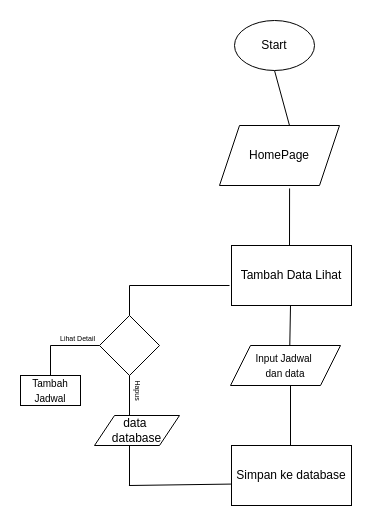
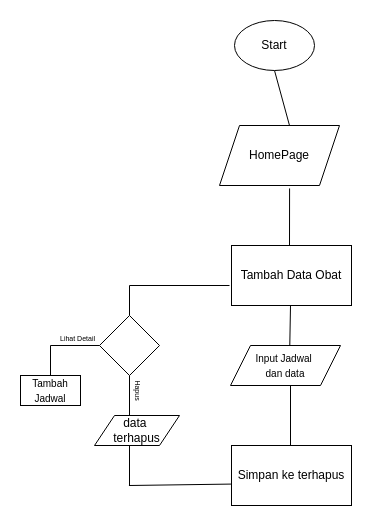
  <mxCell id="0" />
  <mxCell id="1" parent="0" />
  <mxCell id="2" value="" style="endArrow=none;html=1;rounded=0;entryX=0.5;entryY=1;entryDx=0;entryDy=0;" edge="1" parent="1" target="3"><mxGeometry width="50" height="50" relative="1" as="geometry"><mxPoint x="289" y="125" as="sourcePoint" /><mxPoint x="274.5" y="75" as="targetPoint" /></mxGeometry></mxCell>
  <mxCell id="3" value="Start" style="ellipse;whiteSpace=wrap;html=1;" vertex="1" parent="1"><mxGeometry x="234" y="20" width="80" height="50" as="geometry" /></mxCell>
  <mxCell id="4" value="HomePage" style="shape=parallelogram;perimeter=parallelogramPerimeter;whiteSpace=wrap;html=1;fixedSize=1;" vertex="1" parent="1"><mxGeometry x="219" y="125" width="120" height="60" as="geometry" /></mxCell>
- <mxCell id="5" value="Tambah Data Lihat" style="rounded=0;whiteSpace=wrap;html=1;" vertex="1" parent="1"><mxGeometry x="231" y="245" width="120" height="60" as="geometry" /></mxCell>
+ <mxCell id="5" value="Tambah Data Obat" style="rounded=0;whiteSpace=wrap;html=1;" vertex="1" parent="1"><mxGeometry x="231" y="245" width="120" height="60" as="geometry" /></mxCell>
  <mxCell id="6" value="&lt;font style=&quot;font-size: 10px;&quot;&gt;Input Jadwal&amp;nbsp;&lt;/font&gt;&lt;div&gt;&lt;font style=&quot;font-size: 10px;&quot;&gt;dan data&lt;/font&gt;&lt;/div&gt;" style="shape=parallelogram;perimeter=parallelogramPerimeter;whiteSpace=wrap;html=1;fixedSize=1;" vertex="1" parent="1"><mxGeometry x="230" y="345" width="110" height="40" as="geometry" /></mxCell>
  <mxCell id="7" value="" style="endArrow=none;html=1;rounded=0;exitX=0.539;exitY=0;exitDx=0;exitDy=0;entryX=0.5;entryY=1;entryDx=0;entryDy=0;exitPerimeter=0;" edge="1" parent="1" source="6"><mxGeometry width="50" height="50" relative="1" as="geometry"><mxPoint x="287.5" y="345" as="sourcePoint" /><mxPoint x="290" y="305" as="targetPoint" /></mxGeometry></mxCell>
- <mxCell id="8" value="Simpan ke database" style="rounded=0;whiteSpace=wrap;html=1;" vertex="1" parent="1"><mxGeometry x="231" y="445" width="120" height="60" as="geometry" /></mxCell>
+ <mxCell id="8" value="Simpan ke terhapus" style="rounded=0;whiteSpace=wrap;html=1;" vertex="1" parent="1"><mxGeometry x="231" y="445" width="120" height="60" as="geometry" /></mxCell>
  <mxCell id="9" value="" style="endArrow=none;html=1;rounded=0;exitX=0.5;exitY=0;exitDx=0;exitDy=0;" edge="1" parent="1"><mxGeometry width="50" height="50" relative="1" as="geometry"><mxPoint x="290" y="445" as="sourcePoint" /><mxPoint x="290" y="385" as="targetPoint" /></mxGeometry></mxCell>
  <mxCell id="10" value="" style="endArrow=none;html=1;rounded=0;entryX=0.584;entryY=1.049;entryDx=0;entryDy=0;entryPerimeter=0;exitX=0.5;exitY=0;exitDx=0;exitDy=0;" edge="1" parent="1" target="4"><mxGeometry width="50" height="50" relative="1" as="geometry"><mxPoint x="289" y="245" as="sourcePoint" /><mxPoint x="89" y="245" as="targetPoint" /></mxGeometry></mxCell>
  <mxCell id="11" value="" style="endArrow=none;html=1;rounded=0;" edge="1" parent="1"><mxGeometry width="50" height="50" relative="1" as="geometry"><mxPoint x="129" y="285" as="sourcePoint" /><mxPoint x="229" y="285" as="targetPoint" /></mxGeometry></mxCell>
  <mxCell id="12" value="" style="rhombus;whiteSpace=wrap;html=1;" vertex="1" parent="1"><mxGeometry x="99" y="315" width="60" height="60" as="geometry" /></mxCell>
  <mxCell id="13" value="" style="endArrow=none;html=1;rounded=0;exitX=0.5;exitY=0;exitDx=0;exitDy=0;" edge="1" parent="1" source="12"><mxGeometry width="50" height="50" relative="1" as="geometry"><mxPoint x="319" y="375" as="sourcePoint" /><mxPoint x="129" y="285" as="targetPoint" /></mxGeometry></mxCell>
  <mxCell id="14" value="" style="endArrow=none;html=1;rounded=0;entryX=0;entryY=0.5;entryDx=0;entryDy=0;" edge="1" parent="1" target="12"><mxGeometry width="50" height="50" relative="1" as="geometry"><mxPoint x="50" y="345" as="sourcePoint" /><mxPoint x="370" y="325" as="targetPoint" /></mxGeometry></mxCell>
  <mxCell id="15" value="" style="endArrow=none;html=1;rounded=0;" edge="1" parent="1"><mxGeometry width="50" height="50" relative="1" as="geometry"><mxPoint x="129" y="415" as="sourcePoint" /><mxPoint x="129" y="375" as="targetPoint" /></mxGeometry></mxCell>
  <mxCell id="16" value="&lt;span style=&quot;font-size: 7px;&quot;&gt;Hapus&lt;/span&gt;" style="text;html=1;align=center;verticalAlign=middle;resizable=0;points=[];autosize=1;strokeColor=none;fillColor=none;rotation=90;" vertex="1" parent="1"><mxGeometry x="119" y="375" width="40" height="30" as="geometry" /></mxCell>
  <mxCell id="17" value="&lt;span style=&quot;font-size: 7px;&quot;&gt;Lihat Detail&lt;/span&gt;" style="text;html=1;align=center;verticalAlign=middle;resizable=0;points=[];autosize=1;strokeColor=none;fillColor=none;rotation=0;" vertex="1" parent="1"><mxGeometry x="47" y="322" width="60" height="30" as="geometry" /></mxCell>
  <mxCell id="18" value="" style="endArrow=none;html=1;rounded=0;" edge="1" parent="1"><mxGeometry width="50" height="50" relative="1" as="geometry"><mxPoint x="50" y="375" as="sourcePoint" /><mxPoint x="50" y="345" as="targetPoint" /></mxGeometry></mxCell>
  <mxCell id="19" value="&lt;font style=&quot;font-size: 10px;&quot;&gt;Tambah Jadwal&lt;/font&gt;" style="rounded=0;whiteSpace=wrap;html=1;" vertex="1" parent="1"><mxGeometry x="20" y="375" width="60" height="30" as="geometry" /></mxCell>
  <mxCell id="20" value="" style="endArrow=none;html=1;rounded=0;entryX=0.5;entryY=1;entryDx=0;entryDy=0;" edge="1" parent="1"><mxGeometry width="50" height="50" relative="1" as="geometry"><mxPoint x="129" y="485" as="sourcePoint" /><mxPoint x="129" y="445" as="targetPoint" /></mxGeometry></mxCell>
  <mxCell id="21" value="" style="endArrow=none;html=1;rounded=0;entryX=0.004;entryY=0.643;entryDx=0;entryDy=0;entryPerimeter=0;" edge="1" parent="1"><mxGeometry width="50" height="50" relative="1" as="geometry"><mxPoint x="128.44" y="485" as="sourcePoint" /><mxPoint x="230.48" y="483.58" as="targetPoint" /></mxGeometry></mxCell>
- <mxCell id="22" value="data&amp;nbsp;&lt;div&gt;database&lt;/div&gt;" style="shape=parallelogram;perimeter=parallelogramPerimeter;whiteSpace=wrap;html=1;fixedSize=1;" vertex="1" parent="1"><mxGeometry x="94" y="415" width="85" height="30" as="geometry" /></mxCell>
+ <mxCell id="22" value="data&amp;nbsp;&lt;div&gt;terhapus&lt;/div&gt;" style="shape=parallelogram;perimeter=parallelogramPerimeter;whiteSpace=wrap;html=1;fixedSize=1;" vertex="1" parent="1"><mxGeometry x="94" y="415" width="85" height="30" as="geometry" /></mxCell>
